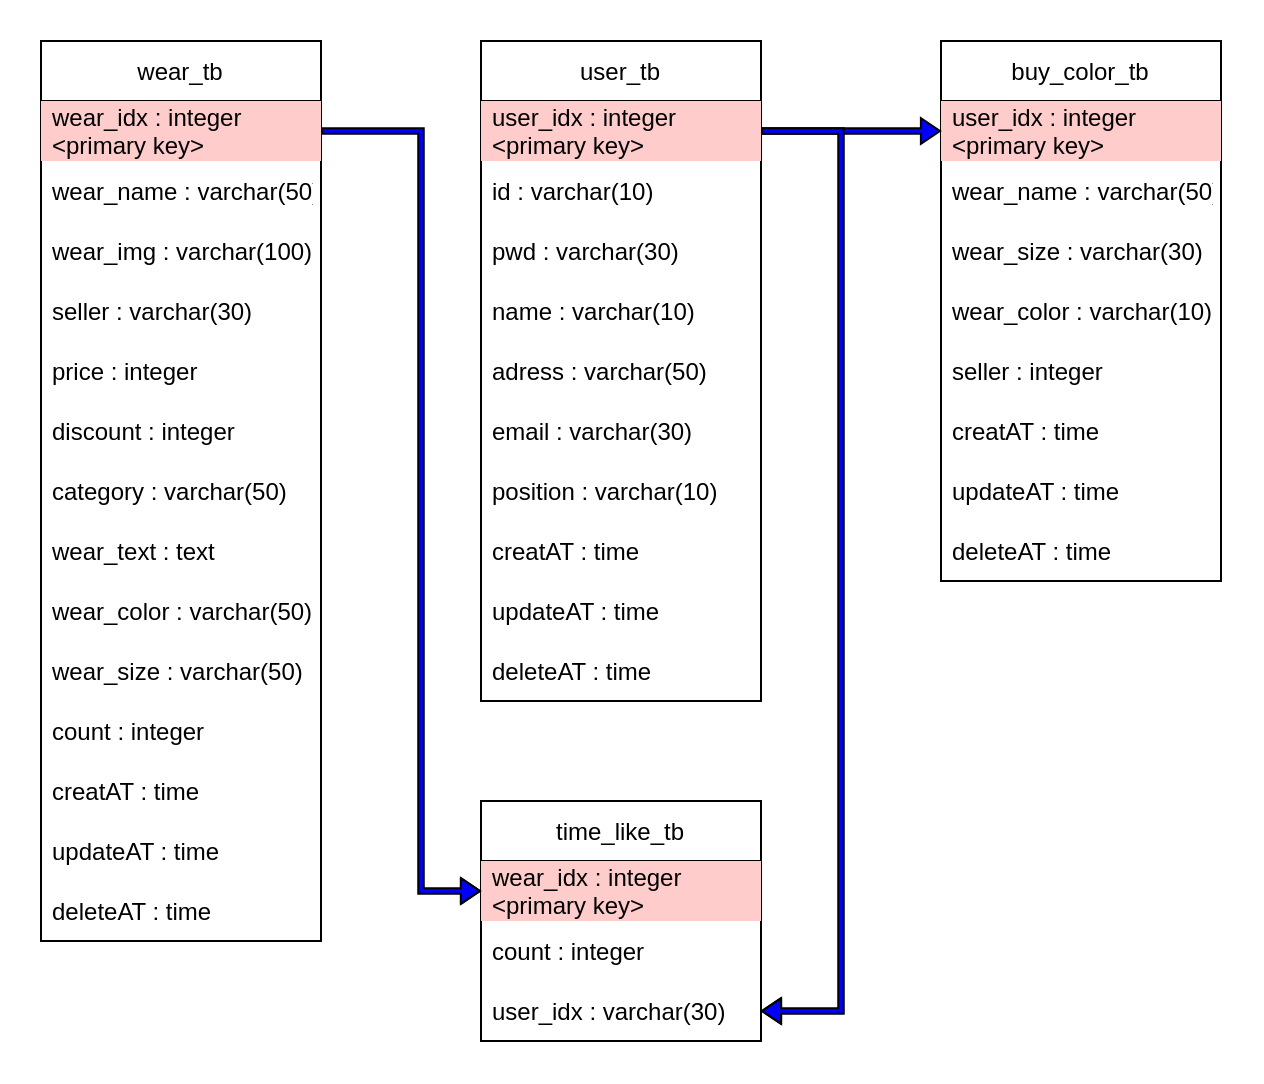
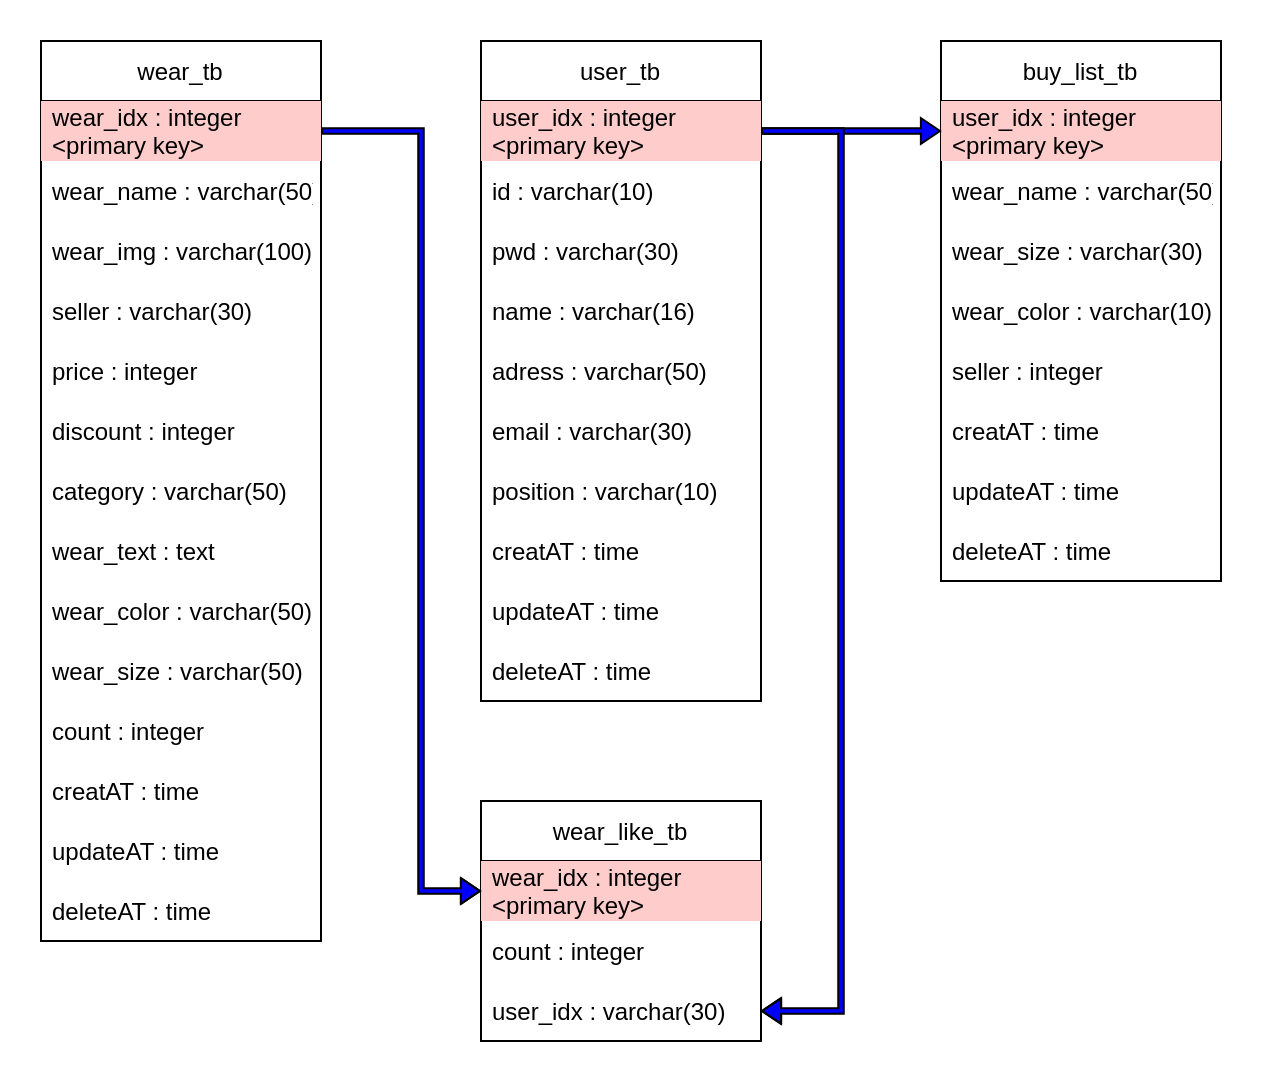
  <mxCell id="0" />
  <mxCell id="1" parent="0" />
  <mxCell id="2" value="user_tb" style="swimlane;fontStyle=0;childLayout=stackLayout;horizontal=1;startSize=30;horizontalStack=0;resizeParent=1;resizeParentMax=0;resizeLast=0;collapsible=1;marginBottom=0;" vertex="1" parent="1"><mxGeometry x="240" y="20" width="140" height="330" as="geometry" /></mxCell>
  <mxCell id="3" value="user_idx : integer&#10;&lt;primary key&gt;" style="text;strokeColor=none;fillColor=#FFCCCC;align=left;verticalAlign=middle;spacingLeft=4;spacingRight=4;overflow=hidden;points=[[0,0.5],[1,0.5]];portConstraint=eastwest;rotatable=0;" vertex="1" parent="2"><mxGeometry y="30" width="140" height="30" as="geometry" /></mxCell>
  <mxCell id="4" value="id : varchar(10)" style="text;strokeColor=none;fillColor=none;align=left;verticalAlign=middle;spacingLeft=4;spacingRight=4;overflow=hidden;points=[[0,0.5],[1,0.5]];portConstraint=eastwest;rotatable=0;" vertex="1" parent="2"><mxGeometry y="60" width="140" height="30" as="geometry" /></mxCell>
  <mxCell id="5" value="pwd : varchar(30)" style="text;strokeColor=none;fillColor=none;align=left;verticalAlign=middle;spacingLeft=4;spacingRight=4;overflow=hidden;points=[[0,0.5],[1,0.5]];portConstraint=eastwest;rotatable=0;" vertex="1" parent="2"><mxGeometry y="90" width="140" height="30" as="geometry" /></mxCell>
- <mxCell id="6" value="name : varchar(10)" style="text;strokeColor=none;fillColor=none;align=left;verticalAlign=middle;spacingLeft=4;spacingRight=4;overflow=hidden;points=[[0,0.5],[1,0.5]];portConstraint=eastwest;rotatable=0;" vertex="1" parent="2"><mxGeometry y="120" width="140" height="30" as="geometry" /></mxCell>
+ <mxCell id="6" value="name : varchar(16)" style="text;strokeColor=none;fillColor=none;align=left;verticalAlign=middle;spacingLeft=4;spacingRight=4;overflow=hidden;points=[[0,0.5],[1,0.5]];portConstraint=eastwest;rotatable=0;" vertex="1" parent="2"><mxGeometry y="120" width="140" height="30" as="geometry" /></mxCell>
  <mxCell id="7" value="adress : varchar(50)" style="text;strokeColor=none;fillColor=none;align=left;verticalAlign=middle;spacingLeft=4;spacingRight=4;overflow=hidden;points=[[0,0.5],[1,0.5]];portConstraint=eastwest;rotatable=0;" vertex="1" parent="2"><mxGeometry y="150" width="140" height="30" as="geometry" /></mxCell>
  <mxCell id="8" value="email : varchar(30)" style="text;strokeColor=none;fillColor=none;align=left;verticalAlign=middle;spacingLeft=4;spacingRight=4;overflow=hidden;points=[[0,0.5],[1,0.5]];portConstraint=eastwest;rotatable=0;" vertex="1" parent="2"><mxGeometry y="180" width="140" height="30" as="geometry" /></mxCell>
  <mxCell id="9" value="position : varchar(10)" style="text;strokeColor=none;fillColor=none;align=left;verticalAlign=middle;spacingLeft=4;spacingRight=4;overflow=hidden;points=[[0,0.5],[1,0.5]];portConstraint=eastwest;rotatable=0;" vertex="1" parent="2"><mxGeometry y="210" width="140" height="30" as="geometry" /></mxCell>
  <mxCell id="10" value="creatAT : time" style="text;strokeColor=none;fillColor=none;align=left;verticalAlign=middle;spacingLeft=4;spacingRight=4;overflow=hidden;points=[[0,0.5],[1,0.5]];portConstraint=eastwest;rotatable=0;" vertex="1" parent="2"><mxGeometry y="240" width="140" height="30" as="geometry" /></mxCell>
  <mxCell id="11" value="updateAT : time" style="text;strokeColor=none;fillColor=none;align=left;verticalAlign=middle;spacingLeft=4;spacingRight=4;overflow=hidden;points=[[0,0.5],[1,0.5]];portConstraint=eastwest;rotatable=0;" vertex="1" parent="2"><mxGeometry y="270" width="140" height="30" as="geometry" /></mxCell>
  <mxCell id="12" value="deleteAT : time" style="text;strokeColor=none;fillColor=none;align=left;verticalAlign=middle;spacingLeft=4;spacingRight=4;overflow=hidden;points=[[0,0.5],[1,0.5]];portConstraint=eastwest;rotatable=0;" vertex="1" parent="2"><mxGeometry y="300" width="140" height="30" as="geometry" /></mxCell>
- <mxCell id="13" value="buy_color_tb" style="swimlane;fontStyle=0;childLayout=stackLayout;horizontal=1;startSize=30;horizontalStack=0;resizeParent=1;resizeParentMax=0;resizeLast=0;collapsible=1;marginBottom=0;" vertex="1" parent="1"><mxGeometry x="470" y="20" width="140" height="270" as="geometry" /></mxCell>
+ <mxCell id="13" value="buy_list_tb" style="swimlane;fontStyle=0;childLayout=stackLayout;horizontal=1;startSize=30;horizontalStack=0;resizeParent=1;resizeParentMax=0;resizeLast=0;collapsible=1;marginBottom=0;" vertex="1" parent="1"><mxGeometry x="470" y="20" width="140" height="270" as="geometry" /></mxCell>
  <mxCell id="14" value="user_idx : integer&#10;&lt;primary key&gt;" style="text;strokeColor=none;fillColor=#FFCCCC;align=left;verticalAlign=middle;spacingLeft=4;spacingRight=4;overflow=hidden;points=[[0,0.5],[1,0.5]];portConstraint=eastwest;rotatable=0;" vertex="1" parent="13"><mxGeometry y="30" width="140" height="30" as="geometry" /></mxCell>
  <mxCell id="15" value="wear_name : varchar(50)" style="text;strokeColor=none;fillColor=none;align=left;verticalAlign=middle;spacingLeft=4;spacingRight=4;overflow=hidden;points=[[0,0.5],[1,0.5]];portConstraint=eastwest;rotatable=0;" vertex="1" parent="13"><mxGeometry y="60" width="140" height="30" as="geometry" /></mxCell>
  <mxCell id="16" value="wear_size : varchar(30)" style="text;strokeColor=none;fillColor=none;align=left;verticalAlign=middle;spacingLeft=4;spacingRight=4;overflow=hidden;points=[[0,0.5],[1,0.5]];portConstraint=eastwest;rotatable=0;" vertex="1" parent="13"><mxGeometry y="90" width="140" height="30" as="geometry" /></mxCell>
  <mxCell id="17" value="wear_color : varchar(10)" style="text;strokeColor=none;fillColor=none;align=left;verticalAlign=middle;spacingLeft=4;spacingRight=4;overflow=hidden;points=[[0,0.5],[1,0.5]];portConstraint=eastwest;rotatable=0;" vertex="1" parent="13"><mxGeometry y="120" width="140" height="30" as="geometry" /></mxCell>
  <mxCell id="18" value="seller : integer" style="text;strokeColor=none;fillColor=none;align=left;verticalAlign=middle;spacingLeft=4;spacingRight=4;overflow=hidden;points=[[0,0.5],[1,0.5]];portConstraint=eastwest;rotatable=0;" vertex="1" parent="13"><mxGeometry y="150" width="140" height="30" as="geometry" /></mxCell>
  <mxCell id="19" value="creatAT : time" style="text;strokeColor=none;fillColor=none;align=left;verticalAlign=middle;spacingLeft=4;spacingRight=4;overflow=hidden;points=[[0,0.5],[1,0.5]];portConstraint=eastwest;rotatable=0;" vertex="1" parent="13"><mxGeometry y="180" width="140" height="30" as="geometry" /></mxCell>
  <mxCell id="20" value="updateAT : time" style="text;strokeColor=none;fillColor=none;align=left;verticalAlign=middle;spacingLeft=4;spacingRight=4;overflow=hidden;points=[[0,0.5],[1,0.5]];portConstraint=eastwest;rotatable=0;" vertex="1" parent="13"><mxGeometry y="210" width="140" height="30" as="geometry" /></mxCell>
  <mxCell id="21" value="deleteAT : time" style="text;strokeColor=none;fillColor=none;align=left;verticalAlign=middle;spacingLeft=4;spacingRight=4;overflow=hidden;points=[[0,0.5],[1,0.5]];portConstraint=eastwest;rotatable=0;" vertex="1" parent="13"><mxGeometry y="240" width="140" height="30" as="geometry" /></mxCell>
  <mxCell id="22" value="" style="shape=flexArrow;endArrow=classic;html=1;rounded=0;exitX=1;exitY=0.5;exitDx=0;exitDy=0;entryX=0;entryY=0.5;entryDx=0;entryDy=0;width=2.759;endSize=2.855;endWidth=9.132;fillColor=#0000FF;" edge="1" parent="1" source="3" target="14"><mxGeometry width="50" height="50" relative="1" as="geometry"><mxPoint x="500" y="150" as="sourcePoint" /><mxPoint x="550" y="100" as="targetPoint" /></mxGeometry></mxCell>
  <mxCell id="23" value="wear_tb" style="swimlane;fontStyle=0;childLayout=stackLayout;horizontal=1;startSize=30;horizontalStack=0;resizeParent=1;resizeParentMax=0;resizeLast=0;collapsible=1;marginBottom=0;" vertex="1" parent="1"><mxGeometry x="20" y="20" width="140" height="450" as="geometry" /></mxCell>
  <mxCell id="24" value="wear_idx : integer&#10;&lt;primary key&gt;" style="text;strokeColor=none;fillColor=#FFCCCC;align=left;verticalAlign=middle;spacingLeft=4;spacingRight=4;overflow=hidden;points=[[0,0.5],[1,0.5]];portConstraint=eastwest;rotatable=0;" vertex="1" parent="23"><mxGeometry y="30" width="140" height="30" as="geometry" /></mxCell>
  <mxCell id="25" value="wear_name : varchar(50)" style="text;strokeColor=none;fillColor=none;align=left;verticalAlign=middle;spacingLeft=4;spacingRight=4;overflow=hidden;points=[[0,0.5],[1,0.5]];portConstraint=eastwest;rotatable=0;" vertex="1" parent="23"><mxGeometry y="60" width="140" height="30" as="geometry" /></mxCell>
  <mxCell id="26" value="wear_img : varchar(100)" style="text;strokeColor=none;fillColor=none;align=left;verticalAlign=middle;spacingLeft=4;spacingRight=4;overflow=hidden;points=[[0,0.5],[1,0.5]];portConstraint=eastwest;rotatable=0;" vertex="1" parent="23"><mxGeometry y="90" width="140" height="30" as="geometry" /></mxCell>
  <mxCell id="27" value="seller : varchar(30)" style="text;strokeColor=none;fillColor=none;align=left;verticalAlign=middle;spacingLeft=4;spacingRight=4;overflow=hidden;points=[[0,0.5],[1,0.5]];portConstraint=eastwest;rotatable=0;" vertex="1" parent="23"><mxGeometry y="120" width="140" height="30" as="geometry" /></mxCell>
  <mxCell id="28" value="price : integer" style="text;strokeColor=none;fillColor=none;align=left;verticalAlign=middle;spacingLeft=4;spacingRight=4;overflow=hidden;points=[[0,0.5],[1,0.5]];portConstraint=eastwest;rotatable=0;" vertex="1" parent="23"><mxGeometry y="150" width="140" height="30" as="geometry" /></mxCell>
  <mxCell id="29" value="discount : integer" style="text;strokeColor=none;fillColor=none;align=left;verticalAlign=middle;spacingLeft=4;spacingRight=4;overflow=hidden;points=[[0,0.5],[1,0.5]];portConstraint=eastwest;rotatable=0;" vertex="1" parent="23"><mxGeometry y="180" width="140" height="30" as="geometry" /></mxCell>
  <mxCell id="30" value="category : varchar(50)" style="text;strokeColor=none;fillColor=none;align=left;verticalAlign=middle;spacingLeft=4;spacingRight=4;overflow=hidden;points=[[0,0.5],[1,0.5]];portConstraint=eastwest;rotatable=0;" vertex="1" parent="23"><mxGeometry y="210" width="140" height="30" as="geometry" /></mxCell>
  <mxCell id="31" value="wear_text : text" style="text;strokeColor=none;fillColor=none;align=left;verticalAlign=middle;spacingLeft=4;spacingRight=4;overflow=hidden;points=[[0,0.5],[1,0.5]];portConstraint=eastwest;rotatable=0;" vertex="1" parent="23"><mxGeometry y="240" width="140" height="30" as="geometry" /></mxCell>
  <mxCell id="32" value="wear_color : varchar(50)" style="text;strokeColor=none;fillColor=none;align=left;verticalAlign=middle;spacingLeft=4;spacingRight=4;overflow=hidden;points=[[0,0.5],[1,0.5]];portConstraint=eastwest;rotatable=0;" vertex="1" parent="23"><mxGeometry y="270" width="140" height="30" as="geometry" /></mxCell>
  <mxCell id="33" value="wear_size : varchar(50)" style="text;strokeColor=none;fillColor=none;align=left;verticalAlign=middle;spacingLeft=4;spacingRight=4;overflow=hidden;points=[[0,0.5],[1,0.5]];portConstraint=eastwest;rotatable=0;" vertex="1" parent="23"><mxGeometry y="300" width="140" height="30" as="geometry" /></mxCell>
  <mxCell id="34" value="count : integer" style="text;strokeColor=none;fillColor=none;align=left;verticalAlign=middle;spacingLeft=4;spacingRight=4;overflow=hidden;points=[[0,0.5],[1,0.5]];portConstraint=eastwest;rotatable=0;" vertex="1" parent="23"><mxGeometry y="330" width="140" height="30" as="geometry" /></mxCell>
  <mxCell id="35" value="creatAT : time" style="text;strokeColor=none;fillColor=none;align=left;verticalAlign=middle;spacingLeft=4;spacingRight=4;overflow=hidden;points=[[0,0.5],[1,0.5]];portConstraint=eastwest;rotatable=0;" vertex="1" parent="23"><mxGeometry y="360" width="140" height="30" as="geometry" /></mxCell>
  <mxCell id="36" value="updateAT : time" style="text;strokeColor=none;fillColor=none;align=left;verticalAlign=middle;spacingLeft=4;spacingRight=4;overflow=hidden;points=[[0,0.5],[1,0.5]];portConstraint=eastwest;rotatable=0;" vertex="1" parent="23"><mxGeometry y="390" width="140" height="30" as="geometry" /></mxCell>
  <mxCell id="37" value="deleteAT : time" style="text;strokeColor=none;fillColor=none;align=left;verticalAlign=middle;spacingLeft=4;spacingRight=4;overflow=hidden;points=[[0,0.5],[1,0.5]];portConstraint=eastwest;rotatable=0;" vertex="1" parent="23"><mxGeometry y="420" width="140" height="30" as="geometry" /></mxCell>
- <mxCell id="38" value="time_like_tb" style="swimlane;fontStyle=0;childLayout=stackLayout;horizontal=1;startSize=30;horizontalStack=0;resizeParent=1;resizeParentMax=0;resizeLast=0;collapsible=1;marginBottom=0;" vertex="1" parent="1"><mxGeometry x="240" y="400" width="140" height="120" as="geometry" /></mxCell>
+ <mxCell id="38" value="wear_like_tb" style="swimlane;fontStyle=0;childLayout=stackLayout;horizontal=1;startSize=30;horizontalStack=0;resizeParent=1;resizeParentMax=0;resizeLast=0;collapsible=1;marginBottom=0;" vertex="1" parent="1"><mxGeometry x="240" y="400" width="140" height="120" as="geometry" /></mxCell>
  <mxCell id="39" value="wear_idx : integer&#10;&lt;primary key&gt;" style="text;strokeColor=none;fillColor=#FFCCCC;align=left;verticalAlign=middle;spacingLeft=4;spacingRight=4;overflow=hidden;points=[[0,0.5],[1,0.5]];portConstraint=eastwest;rotatable=0;" vertex="1" parent="38"><mxGeometry y="30" width="140" height="30" as="geometry" /></mxCell>
  <mxCell id="40" value="count : integer" style="text;strokeColor=none;fillColor=none;align=left;verticalAlign=middle;spacingLeft=4;spacingRight=4;overflow=hidden;points=[[0,0.5],[1,0.5]];portConstraint=eastwest;rotatable=0;" vertex="1" parent="38"><mxGeometry y="60" width="140" height="30" as="geometry" /></mxCell>
  <mxCell id="41" value="user_idx : varchar(30)" style="text;strokeColor=none;fillColor=none;align=left;verticalAlign=middle;spacingLeft=4;spacingRight=4;overflow=hidden;points=[[0,0.5],[1,0.5]];portConstraint=eastwest;rotatable=0;" vertex="1" parent="38"><mxGeometry y="90" width="140" height="30" as="geometry" /></mxCell>
  <mxCell id="42" value="" style="shape=flexArrow;endArrow=classic;html=1;rounded=0;exitX=1;exitY=0.5;exitDx=0;exitDy=0;entryX=0;entryY=0.5;entryDx=0;entryDy=0;width=2.759;endSize=2.855;endWidth=9.132;fillColor=#0000FF;" edge="1" parent="1" source="24" target="39"><mxGeometry width="50" height="50" relative="1" as="geometry"><mxPoint y="260" as="sourcePoint" x="180" /><mxPoint x="270" y="260" as="targetPoint" /><Array as="points"><mxPoint x="210" y="65" /><mxPoint x="210" y="445" /></Array></mxGeometry></mxCell>
  <mxCell id="43" value="" style="shape=flexArrow;endArrow=classic;html=1;rounded=0;exitX=1;exitY=0.5;exitDx=0;exitDy=0;entryX=1;entryY=0.5;entryDx=0;entryDy=0;width=2.759;endSize=2.855;endWidth=9.132;fillColor=#0000FF;" edge="1" parent="1" source="3" target="41"><mxGeometry width="50" height="50" relative="1" as="geometry"><mxPoint x="390" y="75" as="sourcePoint" /><mxPoint x="480" y="75" as="targetPoint" /><Array as="points"><mxPoint x="420" y="65" /><mxPoint x="420" y="505" /></Array></mxGeometry></mxCell>
